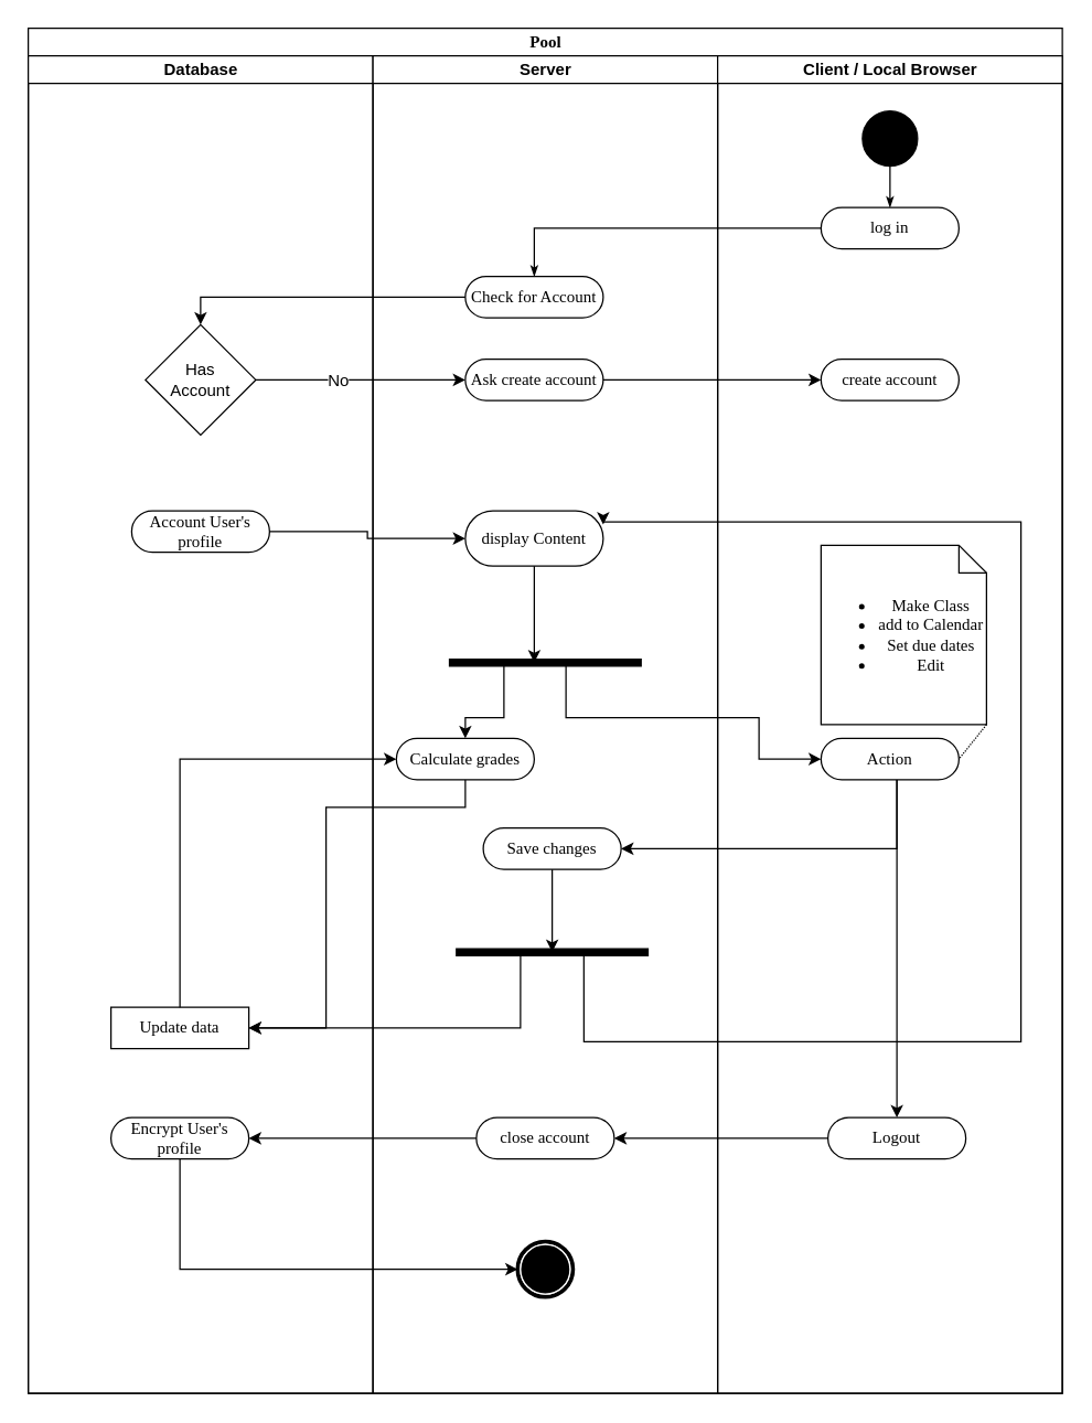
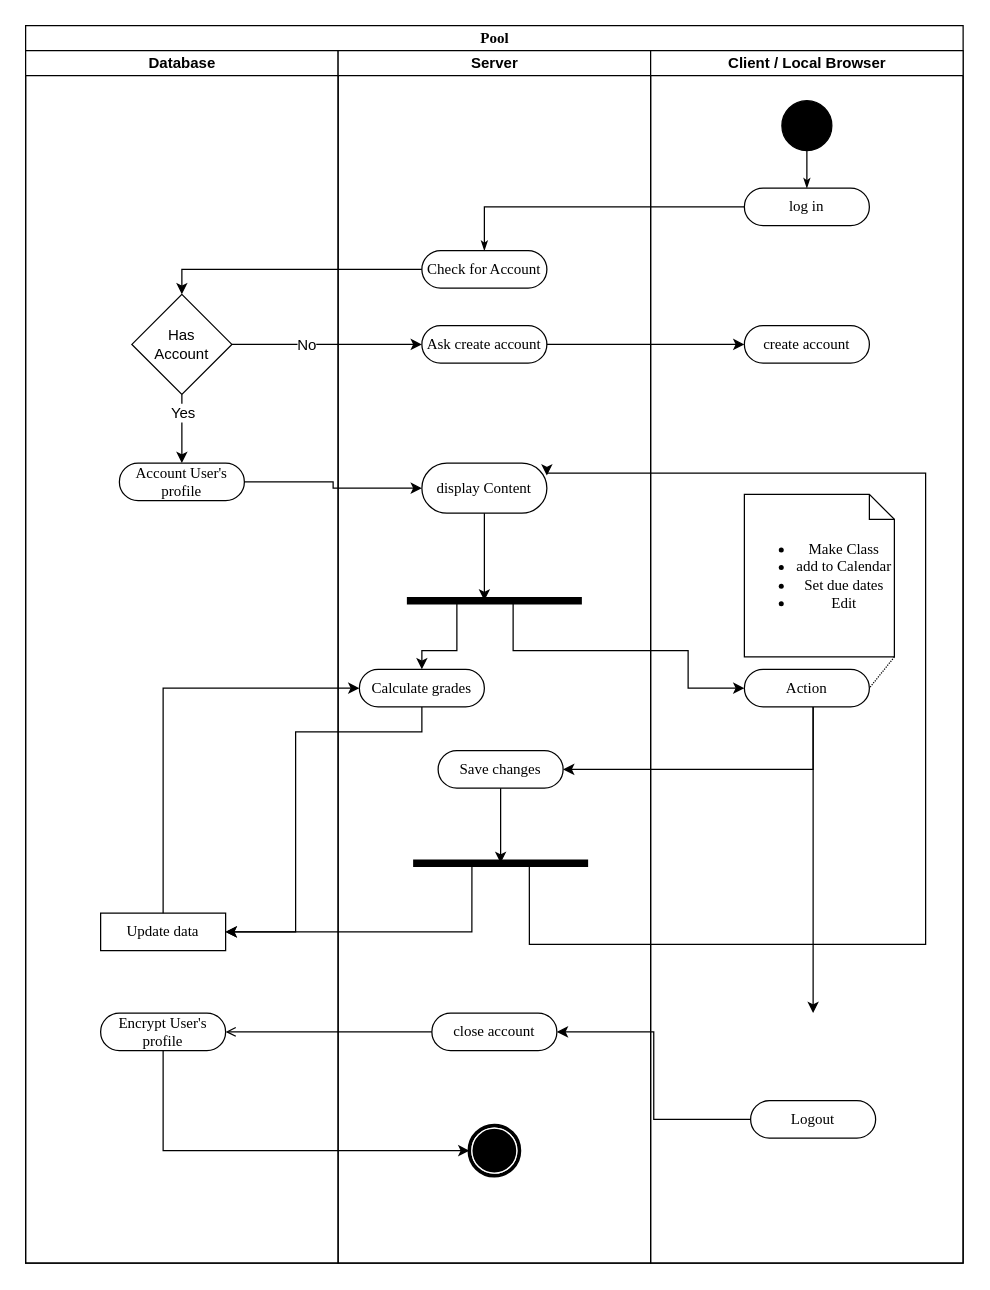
  <mxCell id="0" />
  <mxCell id="1" parent="0" />
  <mxCell id="2" value="Pool" style="swimlane;html=1;childLayout=stackLayout;startSize=20;rounded=0;shadow=0;comic=0;labelBackgroundColor=none;strokeWidth=1;fontFamily=Verdana;fontSize=12;align=center;" parent="1" vertex="1"><mxGeometry x="20" y="20" width="750" height="990" as="geometry" /></mxCell>
  <mxCell id="3" value="Database" style="swimlane;html=1;startSize=20;" parent="2" vertex="1"><mxGeometry y="20" width="250" height="970" as="geometry" /></mxCell>
+ <mxCell id="4" style="edgeStyle=orthogonalEdgeStyle;rounded=0;orthogonalLoop=1;jettySize=auto;html=1;exitX=0.5;exitY=1;exitDx=0;exitDy=0;entryX=0.5;entryY=0;entryDx=0;entryDy=0;" edge="1" parent="3" source="6" target="7"><mxGeometry relative="1" as="geometry" /></mxCell>
+ <mxCell id="5" value="Yes" style="text;html=1;resizable=0;points=[];align=center;verticalAlign=middle;labelBackgroundColor=#ffffff;" vertex="1" connectable="0" parent="4"><mxGeometry x="-0.511" relative="1" as="geometry"><mxPoint y="1" as="offset" /></mxGeometry></mxCell>
  <mxCell id="6" value="Has &lt;br&gt;Account" style="rhombus;whiteSpace=wrap;html=1;" vertex="1" parent="3"><mxGeometry x="85" y="195" width="80" height="80" as="geometry" /></mxCell>
  <mxCell id="7" value="Account User's profile" style="rounded=1;whiteSpace=wrap;html=1;shadow=0;comic=0;labelBackgroundColor=none;strokeWidth=1;fontFamily=Verdana;fontSize=12;align=center;arcSize=50;" vertex="1" parent="3"><mxGeometry x="75" y="330" width="100" height="30" as="geometry" /></mxCell>
  <mxCell id="8" value="Update data" style="whiteSpace=wrap;html=1;shadow=0;comic=0;labelBackgroundColor=none;strokeWidth=1;fontFamily=Verdana;fontSize=12;align=center;arcSize=50;rounded=0;" vertex="1" parent="3"><mxGeometry x="60" y="690" width="100" height="30" as="geometry" /></mxCell>
  <mxCell id="9" value="Encrypt User's profile" style="rounded=1;whiteSpace=wrap;html=1;shadow=0;comic=0;labelBackgroundColor=none;strokeWidth=1;fontFamily=Verdana;fontSize=12;align=center;arcSize=50;" vertex="1" parent="3"><mxGeometry x="60" y="770" width="100" height="30" as="geometry" /></mxCell>
  <mxCell id="10" value="Server" style="swimlane;html=1;startSize=20;" parent="2" vertex="1"><mxGeometry x="250" y="20" width="250" height="970" as="geometry" /></mxCell>
  <mxCell id="11" value="Check for Account" style="rounded=1;whiteSpace=wrap;html=1;shadow=0;comic=0;labelBackgroundColor=none;strokeWidth=1;fontFamily=Verdana;fontSize=12;align=center;arcSize=50;" parent="10" vertex="1"><mxGeometry x="67" y="160" width="100" height="30" as="geometry" /></mxCell>
  <mxCell id="12" value="Ask create account" style="rounded=1;whiteSpace=wrap;html=1;shadow=0;comic=0;labelBackgroundColor=none;strokeWidth=1;fontFamily=Verdana;fontSize=12;align=center;arcSize=50;" parent="10" vertex="1"><mxGeometry x="67" y="220" width="100" height="30" as="geometry" /></mxCell>
  <mxCell id="13" value="display Content" style="rounded=1;whiteSpace=wrap;html=1;shadow=0;comic=0;labelBackgroundColor=none;strokeWidth=1;fontFamily=Verdana;fontSize=12;align=center;arcSize=50;" vertex="1" parent="10"><mxGeometry x="67" y="330" width="100" height="40" as="geometry" /></mxCell>
  <mxCell id="14" value="Save changes" style="rounded=1;whiteSpace=wrap;html=1;shadow=0;comic=0;labelBackgroundColor=none;strokeWidth=1;fontFamily=Verdana;fontSize=12;align=center;arcSize=50;" vertex="1" parent="10"><mxGeometry x="80" y="560" width="100" height="30" as="geometry" /></mxCell>
  <mxCell id="15" value="" style="line;strokeWidth=6;fillColor=none;align=left;verticalAlign=middle;spacingTop=-1;spacingLeft=3;spacingRight=3;rotatable=0;labelPosition=right;points=[];portConstraint=eastwest;" vertex="1" parent="10"><mxGeometry x="55" y="420" width="140" height="40" as="geometry" /></mxCell>
  <mxCell id="16" style="edgeStyle=orthogonalEdgeStyle;rounded=0;orthogonalLoop=1;jettySize=auto;html=1;exitX=0.5;exitY=1;exitDx=0;exitDy=0;" edge="1" parent="10" source="13"><mxGeometry relative="1" as="geometry"><mxPoint x="-65" y="355" as="sourcePoint" /><mxPoint x="117" y="440" as="targetPoint" /><Array as="points"><mxPoint x="117" y="410" /><mxPoint x="117" y="410" /></Array></mxGeometry></mxCell>
  <mxCell id="17" value="" style="shape=mxgraph.bpmn.shape;html=1;verticalLabelPosition=bottom;labelBackgroundColor=#ffffff;verticalAlign=top;perimeter=ellipsePerimeter;outline=end;symbol=terminate;rounded=0;shadow=0;comic=0;strokeWidth=1;fontFamily=Verdana;fontSize=12;align=center;" parent="10" vertex="1"><mxGeometry x="105" y="860" width="40" height="40" as="geometry" /></mxCell>
  <mxCell id="18" value="Calculate grades" style="rounded=1;whiteSpace=wrap;html=1;shadow=0;comic=0;labelBackgroundColor=none;strokeWidth=1;fontFamily=Verdana;fontSize=12;align=center;arcSize=50;" vertex="1" parent="10"><mxGeometry x="17" y="495" width="100" height="30" as="geometry" /></mxCell>
  <mxCell id="19" style="edgeStyle=orthogonalEdgeStyle;rounded=0;orthogonalLoop=1;jettySize=auto;html=1;entryX=0.5;entryY=0;entryDx=0;entryDy=0;exitX=0.243;exitY=0.55;exitDx=0;exitDy=0;exitPerimeter=0;" edge="1" parent="10" source="15" target="18"><mxGeometry relative="1" as="geometry"><mxPoint x="95" y="450" as="sourcePoint" /><mxPoint x="-90" y="545" as="targetPoint" /><Array as="points"><mxPoint x="95" y="442" /><mxPoint x="95" y="480" /><mxPoint x="67" y="480" /></Array></mxGeometry></mxCell>
  <mxCell id="20" value="" style="line;strokeWidth=6;fillColor=none;align=left;verticalAlign=middle;spacingTop=-1;spacingLeft=3;spacingRight=3;rotatable=0;labelPosition=right;points=[];portConstraint=eastwest;" vertex="1" parent="10"><mxGeometry x="60" y="630" width="140" height="40" as="geometry" /></mxCell>
  <mxCell id="21" style="edgeStyle=orthogonalEdgeStyle;rounded=0;orthogonalLoop=1;jettySize=auto;html=1;exitX=0.664;exitY=0.525;exitDx=0;exitDy=0;exitPerimeter=0;entryX=1;entryY=0.25;entryDx=0;entryDy=0;" edge="1" parent="10" source="20" target="13"><mxGeometry relative="1" as="geometry"><mxPoint x="117" y="663" as="sourcePoint" /><mxPoint x="430" y="510" as="targetPoint" /><Array as="points"><mxPoint x="153" y="715" /><mxPoint x="470" y="715" /><mxPoint x="470" y="338" /></Array></mxGeometry></mxCell>
  <mxCell id="22" value="close account" style="rounded=1;whiteSpace=wrap;html=1;shadow=0;comic=0;labelBackgroundColor=none;strokeWidth=1;fontFamily=Verdana;fontSize=12;align=center;arcSize=50;" vertex="1" parent="10"><mxGeometry x="75" y="770" width="100" height="30" as="geometry" /></mxCell>
  <mxCell id="23" style="edgeStyle=orthogonalEdgeStyle;rounded=0;orthogonalLoop=1;jettySize=auto;html=1;entryX=1;entryY=0.5;entryDx=0;entryDy=0;" edge="1" parent="2" source="29" target="14"><mxGeometry relative="1" as="geometry"><Array as="points"><mxPoint x="630" y="595" /></Array></mxGeometry></mxCell>
  <mxCell id="24" value="Client / Local Browser" style="swimlane;html=1;startSize=20;" parent="2" vertex="1"><mxGeometry x="500" y="20" width="250" height="970" as="geometry" /></mxCell>
  <mxCell id="25" style="edgeStyle=orthogonalEdgeStyle;rounded=0;html=1;labelBackgroundColor=none;startArrow=none;startFill=0;startSize=5;endArrow=classicThin;endFill=1;endSize=5;jettySize=auto;orthogonalLoop=1;strokeWidth=1;fontFamily=Verdana;fontSize=12" parent="24" source="26" target="27" edge="1"><mxGeometry relative="1" as="geometry" /></mxCell>
  <mxCell id="26" value="" style="ellipse;whiteSpace=wrap;html=1;rounded=0;shadow=0;comic=0;labelBackgroundColor=none;strokeWidth=1;fillColor=#000000;fontFamily=Verdana;fontSize=12;align=center;" parent="24" vertex="1"><mxGeometry x="105" y="40" width="40" height="40" as="geometry" /></mxCell>
  <mxCell id="27" value="log in" style="rounded=1;whiteSpace=wrap;html=1;shadow=0;comic=0;labelBackgroundColor=none;strokeWidth=1;fontFamily=Verdana;fontSize=12;align=center;arcSize=50;" parent="24" vertex="1"><mxGeometry x="75" y="110" width="100" height="30" as="geometry" /></mxCell>
  <mxCell id="28" value="create account" style="rounded=1;whiteSpace=wrap;html=1;shadow=0;comic=0;labelBackgroundColor=none;strokeWidth=1;fontFamily=Verdana;fontSize=12;align=center;arcSize=50;" vertex="1" parent="24"><mxGeometry x="75" y="220" width="100" height="30" as="geometry" /></mxCell>
  <mxCell id="29" value="Action" style="rounded=1;whiteSpace=wrap;html=1;shadow=0;comic=0;labelBackgroundColor=none;strokeWidth=1;fontFamily=Verdana;fontSize=12;align=center;arcSize=50;" vertex="1" parent="24"><mxGeometry x="75" y="495" width="100" height="30" as="geometry" /></mxCell>
  <mxCell id="30" value="&lt;ul&gt;&lt;li&gt;Make Class&lt;br&gt;&lt;/li&gt;&lt;li&gt;add to Calendar&lt;br&gt;&lt;/li&gt;&lt;li&gt;Set due dates&lt;/li&gt;&lt;li&gt;Edit&lt;/li&gt;&lt;/ul&gt;" style="shape=note;whiteSpace=wrap;html=1;rounded=0;shadow=0;comic=0;labelBackgroundColor=none;strokeWidth=1;fontFamily=Verdana;fontSize=12;align=center;size=20;" parent="24" vertex="1"><mxGeometry x="75" y="355" width="120" height="130" as="geometry" /></mxCell>
  <mxCell id="31" value="" style="endArrow=none;dashed=1;html=1;dashPattern=1 1;entryX=1;entryY=0.5;entryDx=0;entryDy=0;exitX=1;exitY=1;exitDx=0;exitDy=0;exitPerimeter=0;" edge="1" parent="24" source="30" target="29"><mxGeometry width="50" height="50" relative="1" as="geometry"><mxPoint x="165" y="610" as="sourcePoint" /><mxPoint x="215" y="560" as="targetPoint" /></mxGeometry></mxCell>
- <mxCell id="32" value="Logout" style="rounded=1;whiteSpace=wrap;html=1;shadow=0;comic=0;labelBackgroundColor=none;strokeWidth=1;fontFamily=Verdana;fontSize=12;align=center;arcSize=50;" vertex="1" parent="24"><mxGeometry x="80" y="770" width="100" height="30" as="geometry" /></mxCell>
+ <mxCell id="32" value="Logout" style="rounded=1;whiteSpace=wrap;html=1;shadow=0;comic=0;labelBackgroundColor=none;strokeWidth=1;fontFamily=Verdana;fontSize=12;align=center;arcSize=50;" vertex="1" parent="24"><mxGeometry x="80" y="840" width="100" height="30" as="geometry" /></mxCell>
  <mxCell id="33" value="" style="endArrow=classic;html=1;exitX=0.5;exitY=1;exitDx=0;exitDy=0;entryX=0.5;entryY=0;entryDx=0;entryDy=0;" edge="1" parent="24"><mxGeometry width="50" height="50" relative="1" as="geometry"><mxPoint x="130" y="525" as="sourcePoint" /><mxPoint x="130" y="770" as="targetPoint" /></mxGeometry></mxCell>
  <mxCell id="34" style="edgeStyle=orthogonalEdgeStyle;rounded=0;html=1;entryX=0.5;entryY=0;labelBackgroundColor=none;startArrow=none;startFill=0;startSize=5;endArrow=classicThin;endFill=1;endSize=5;jettySize=auto;orthogonalLoop=1;strokeWidth=1;fontFamily=Verdana;fontSize=12;entryDx=0;entryDy=0;" parent="2" source="27" target="11" edge="1"><mxGeometry relative="1" as="geometry"><Array as="points"><mxPoint x="367" y="145" /></Array><mxPoint x="354" y="180" as="targetPoint" /></mxGeometry></mxCell>
  <mxCell id="35" style="edgeStyle=orthogonalEdgeStyle;rounded=0;orthogonalLoop=1;jettySize=auto;html=1;entryX=0.5;entryY=0;entryDx=0;entryDy=0;" edge="1" parent="2" source="11" target="6"><mxGeometry relative="1" as="geometry" /></mxCell>
  <mxCell id="36" style="edgeStyle=orthogonalEdgeStyle;rounded=0;orthogonalLoop=1;jettySize=auto;html=1;exitX=1;exitY=0.5;exitDx=0;exitDy=0;entryX=0;entryY=0.5;entryDx=0;entryDy=0;" edge="1" parent="2" source="6" target="12"><mxGeometry relative="1" as="geometry" /></mxCell>
  <mxCell id="37" value="No" style="text;html=1;resizable=0;points=[];align=center;verticalAlign=middle;labelBackgroundColor=#ffffff;" vertex="1" connectable="0" parent="36"><mxGeometry x="0.214" y="1" relative="1" as="geometry"><mxPoint x="-33" y="1" as="offset" /></mxGeometry></mxCell>
  <mxCell id="38" style="edgeStyle=orthogonalEdgeStyle;rounded=0;orthogonalLoop=1;jettySize=auto;html=1;entryX=0;entryY=0.5;entryDx=0;entryDy=0;" edge="1" parent="2" source="12" target="28"><mxGeometry relative="1" as="geometry" /></mxCell>
  <mxCell id="39" style="edgeStyle=orthogonalEdgeStyle;rounded=0;orthogonalLoop=1;jettySize=auto;html=1;exitX=1;exitY=0.5;exitDx=0;exitDy=0;entryX=0;entryY=0.5;entryDx=0;entryDy=0;" edge="1" parent="2" source="7" target="13"><mxGeometry relative="1" as="geometry" /></mxCell>
  <mxCell id="40" style="edgeStyle=orthogonalEdgeStyle;rounded=0;orthogonalLoop=1;jettySize=auto;html=1;entryX=0;entryY=0.5;entryDx=0;entryDy=0;exitX=0.6;exitY=0.55;exitDx=0;exitDy=0;exitPerimeter=0;" edge="1" parent="2" source="15" target="29"><mxGeometry relative="1" as="geometry"><mxPoint x="390" y="470" as="sourcePoint" /><Array as="points"><mxPoint x="390" y="462" /><mxPoint x="390" y="500" /><mxPoint x="530" y="500" /><mxPoint x="530" y="530" /></Array></mxGeometry></mxCell>
  <mxCell id="41" style="edgeStyle=orthogonalEdgeStyle;rounded=0;orthogonalLoop=1;jettySize=auto;html=1;entryX=1;entryY=0.5;entryDx=0;entryDy=0;" edge="1" parent="2" source="18" target="8"><mxGeometry relative="1" as="geometry"><mxPoint x="165" y="645" as="targetPoint" /><Array as="points"><mxPoint x="317" y="565" /><mxPoint x="216" y="565" /><mxPoint x="216" y="725" /></Array></mxGeometry></mxCell>
  <mxCell id="42" style="edgeStyle=orthogonalEdgeStyle;rounded=0;orthogonalLoop=1;jettySize=auto;html=1;exitX=0.336;exitY=0.575;exitDx=0;exitDy=0;exitPerimeter=0;entryX=1;entryY=0.5;entryDx=0;entryDy=0;" edge="1" parent="2" source="20" target="8"><mxGeometry relative="1" as="geometry"><mxPoint x="357" y="680" as="sourcePoint" /><mxPoint x="160" y="730" as="targetPoint" /><Array as="points"><mxPoint x="357" y="725" /></Array></mxGeometry></mxCell>
  <mxCell id="43" style="edgeStyle=orthogonalEdgeStyle;rounded=0;orthogonalLoop=1;jettySize=auto;html=1;entryX=0;entryY=0.5;entryDx=0;entryDy=0;" edge="1" parent="2" source="8" target="18"><mxGeometry relative="1" as="geometry"><Array as="points"><mxPoint x="110" y="530" /></Array></mxGeometry></mxCell>
  <mxCell id="44" style="edgeStyle=orthogonalEdgeStyle;rounded=0;orthogonalLoop=1;jettySize=auto;html=1;entryX=1;entryY=0.5;entryDx=0;entryDy=0;" edge="1" parent="2" source="32" target="22"><mxGeometry relative="1" as="geometry" /></mxCell>
- <mxCell id="45" style="edgeStyle=orthogonalEdgeStyle;rounded=0;orthogonalLoop=1;jettySize=auto;html=1;entryX=1;entryY=0.5;entryDx=0;entryDy=0;" edge="1" parent="2" source="22" target="9"><mxGeometry relative="1" as="geometry" /></mxCell>
+ <mxCell id="45" style="edgeStyle=orthogonalEdgeStyle;rounded=0;orthogonalLoop=1;jettySize=auto;html=1;entryX=1;entryY=0.5;entryDx=0;entryDy=0;endArrow=open;" edge="1" parent="2" source="22" target="9"><mxGeometry relative="1" as="geometry" /></mxCell>
  <mxCell id="46" style="edgeStyle=orthogonalEdgeStyle;rounded=0;orthogonalLoop=1;jettySize=auto;html=1;entryX=0;entryY=0.5;entryDx=0;entryDy=0;" edge="1" parent="2" source="9" target="17"><mxGeometry relative="1" as="geometry"><mxPoint x="120" y="920" as="targetPoint" /><Array as="points"><mxPoint x="110" y="900" /></Array></mxGeometry></mxCell>
  <mxCell id="47" style="edgeStyle=orthogonalEdgeStyle;rounded=0;orthogonalLoop=1;jettySize=auto;html=1;" edge="1" parent="1" source="14"><mxGeometry relative="1" as="geometry"><mxPoint x="400" y="690" as="targetPoint" /></mxGeometry></mxCell>
